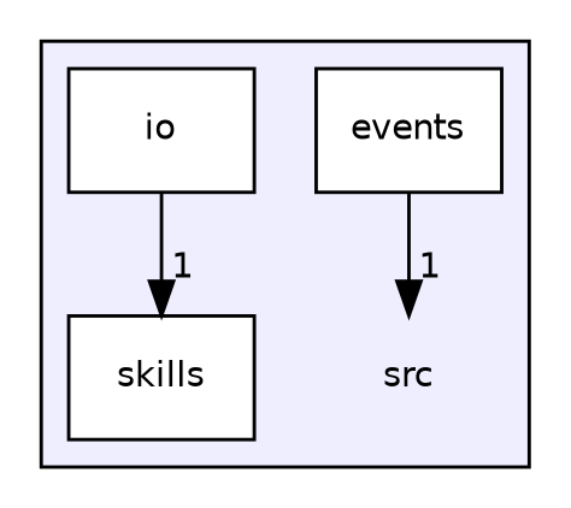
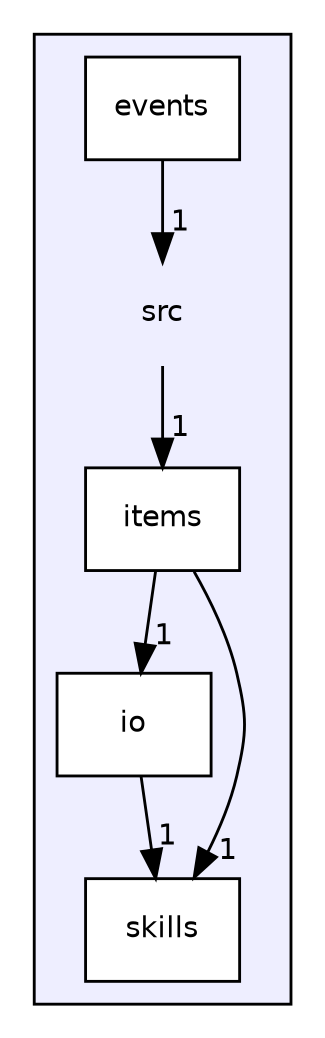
  digraph {
    compound=true
    node [fontname=Helvetica fontsize=10 shape=box fillcolor=white style=filled]
    edge [headlabel=1 labeldistance=1.5 labelfontname=Helvetica labelfontsize=10]
    n1 [label=src shape=plaintext fillcolor="" style=""]
    n2 [label=events]
    n3 [label=io]
+   n4 [label=items]
    n5 [label=skills]
    subgraph cluster_1 {
      bgcolor="#eeeeff"
      pencolor=black
      n1
      n2
      n3
+     n4
      n5
    }
+   n1 -> n4
    n2 -> n1
    n3 -> n5
+   n4 -> n3
+   n4 -> n5
  }
